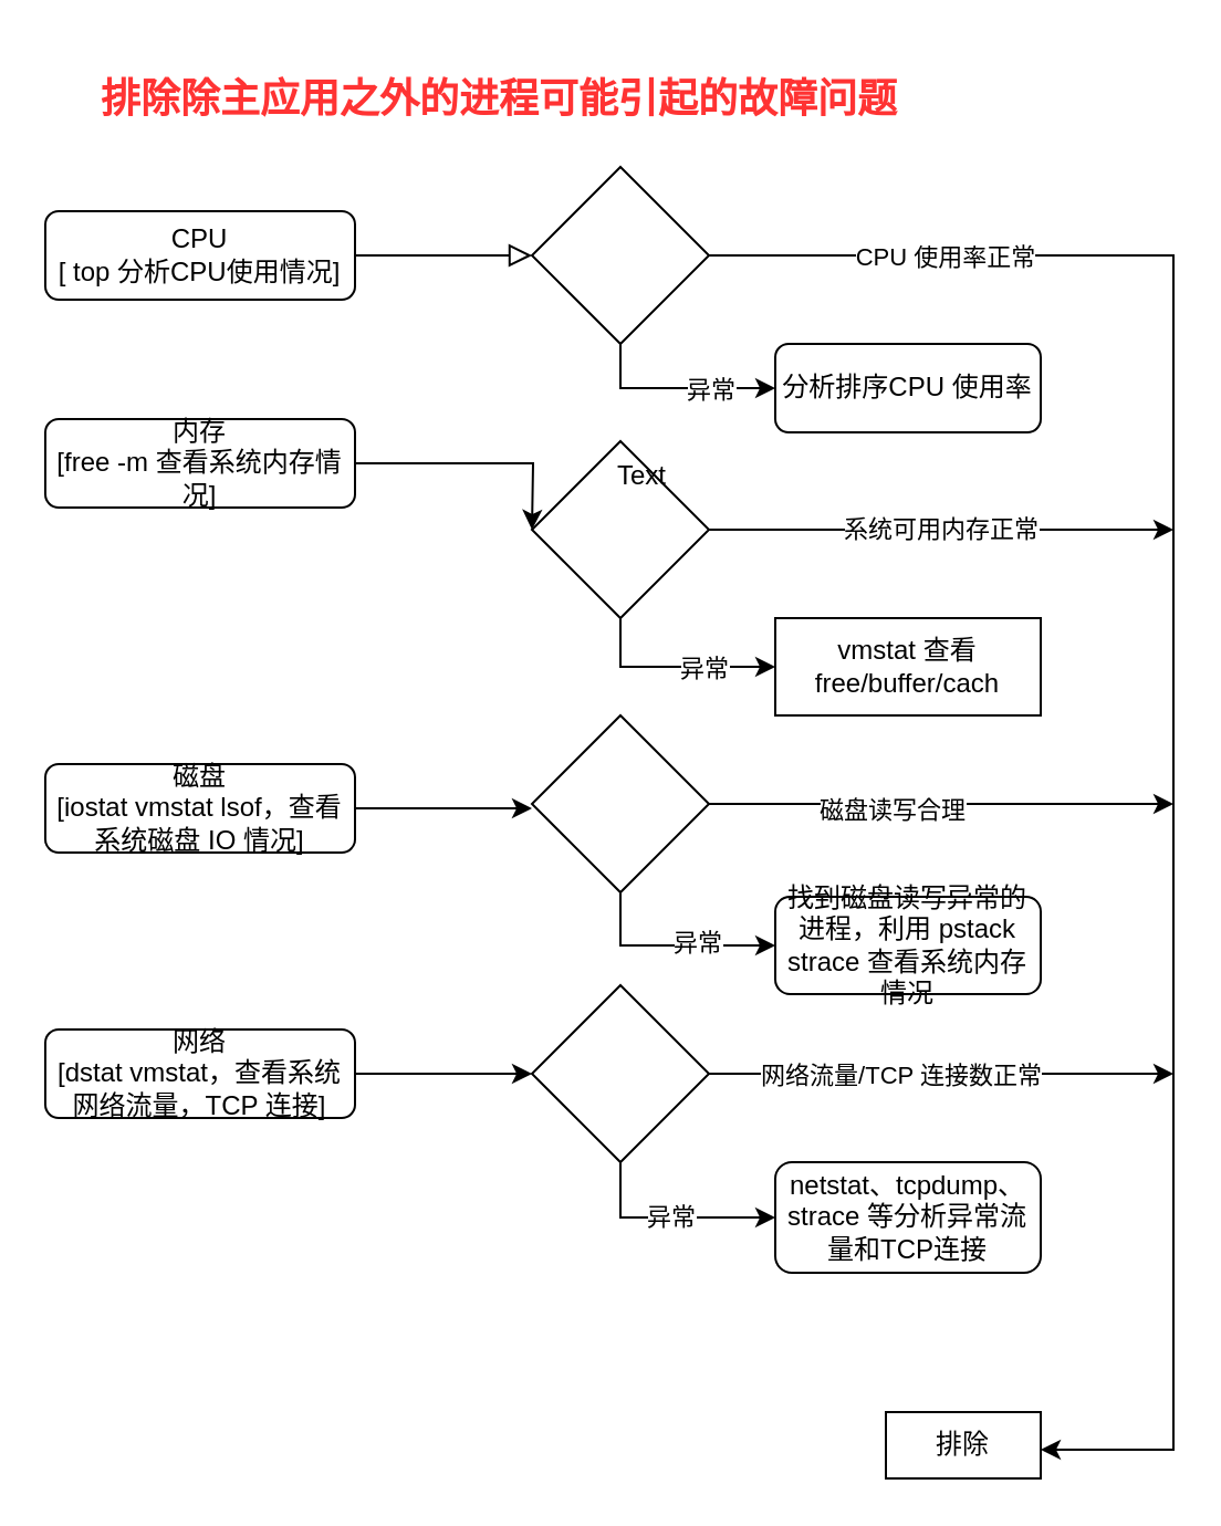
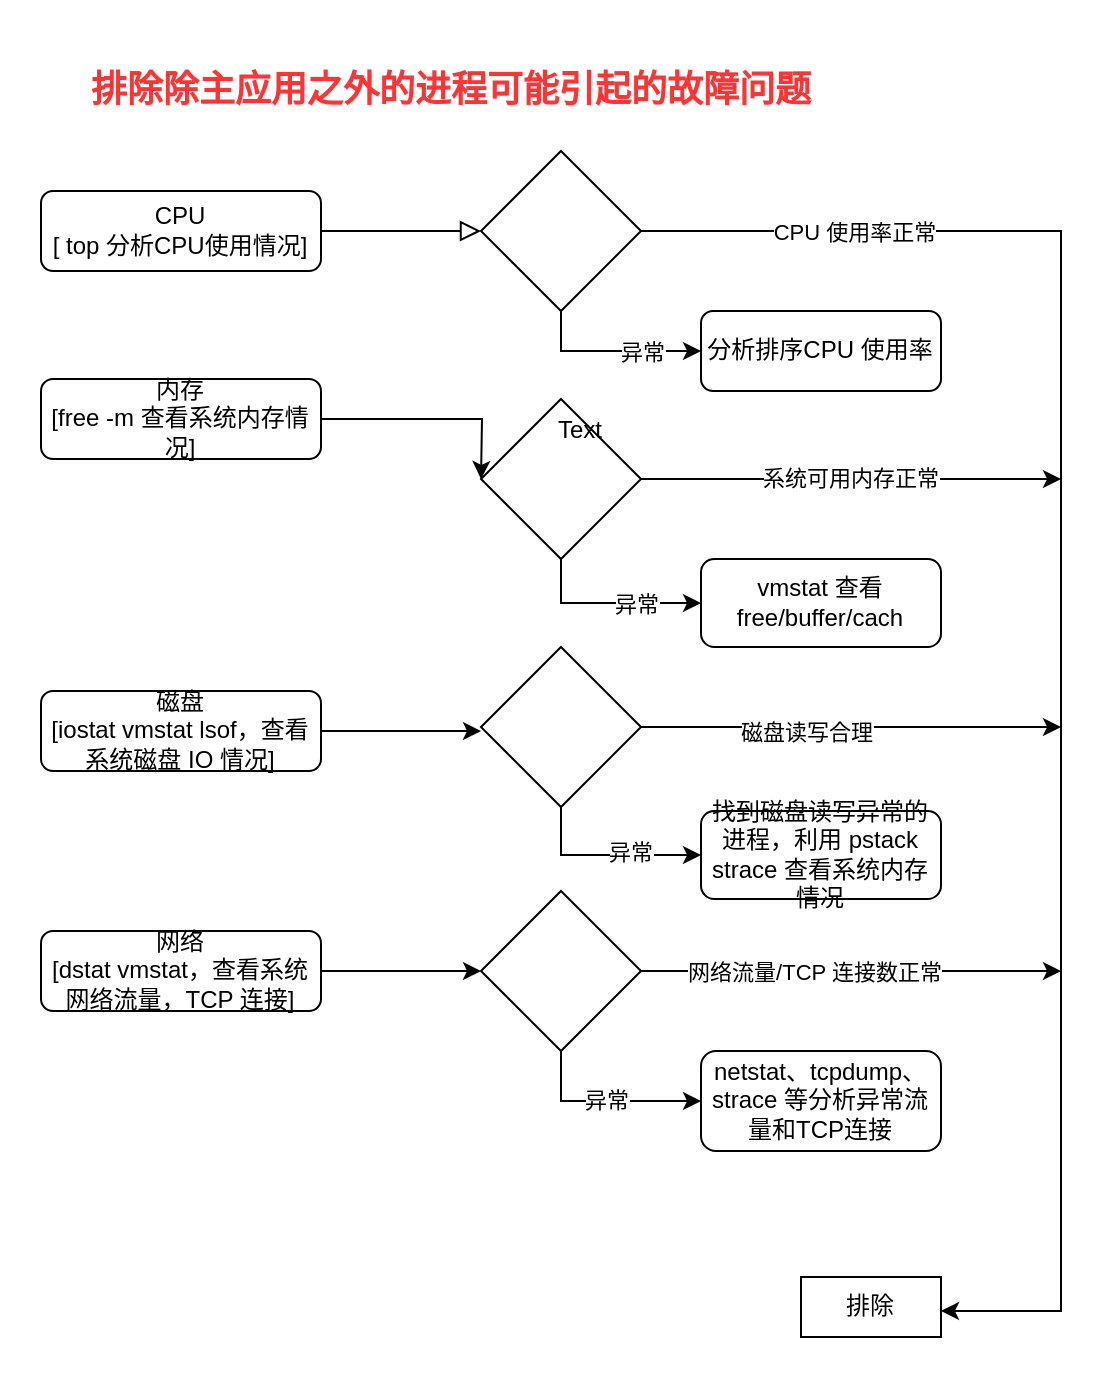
  <mxCell id="0" />
  <mxCell id="1" parent="0" />
  <mxCell id="2" value="" style="rounded=0;html=1;jettySize=auto;orthogonalLoop=1;fontSize=11;endArrow=block;endFill=0;endSize=8;strokeWidth=1;shadow=0;labelBackgroundColor=none;edgeStyle=orthogonalEdgeStyle;" parent="1" source="3" target="8" edge="1"><mxGeometry relative="1" as="geometry" /></mxCell>
  <mxCell id="3" value="CPU&lt;br&gt;[ top 分析CPU使用情况]" style="rounded=1;whiteSpace=wrap;html=1;fontSize=12;glass=0;strokeWidth=1;shadow=0;" parent="1" vertex="1"><mxGeometry x="20" y="95" width="140" height="40" as="geometry" /></mxCell>
  <mxCell id="4" value="" style="edgeStyle=orthogonalEdgeStyle;rounded=0;orthogonalLoop=1;jettySize=auto;html=1;" parent="1" source="8" edge="1"><mxGeometry relative="1" as="geometry"><mxPoint x="470" y="655" as="targetPoint" /><Array as="points"><mxPoint x="530" y="115" /><mxPoint x="530" y="655" /></Array></mxGeometry></mxCell>
  <mxCell id="5" value="CPU 使用率正常" style="edgeLabel;html=1;align=center;verticalAlign=middle;resizable=0;points=[];" parent="4" vertex="1" connectable="0"><mxGeometry x="-0.839" relative="1" as="geometry"><mxPoint x="41" as="offset" /></mxGeometry></mxCell>
  <mxCell id="6" style="edgeStyle=orthogonalEdgeStyle;rounded=0;orthogonalLoop=1;jettySize=auto;html=1;exitX=0.5;exitY=1;exitDx=0;exitDy=0;" parent="1" source="8" target="9" edge="1"><mxGeometry relative="1" as="geometry" /></mxCell>
  <mxCell id="7" value="异常" style="edgeLabel;html=1;align=center;verticalAlign=middle;resizable=0;points=[];" parent="6" vertex="1" connectable="0"><mxGeometry x="-0.556" y="13" relative="1" as="geometry"><mxPoint x="40" y="13" as="offset" /></mxGeometry></mxCell>
  <mxCell id="8" value="" style="rhombus;whiteSpace=wrap;html=1;shadow=0;fontFamily=Helvetica;fontSize=12;align=center;strokeWidth=1;spacing=6;spacingTop=-4;" parent="1" vertex="1"><mxGeometry x="240" y="75" width="80" height="80" as="geometry" /></mxCell>
  <mxCell id="9" value="分析排序CPU 使用率" style="rounded=1;whiteSpace=wrap;html=1;fontSize=12;glass=0;strokeWidth=1;shadow=0;" parent="1" vertex="1"><mxGeometry x="350" y="155" width="120" height="40" as="geometry" /></mxCell>
  <mxCell id="10" value="" style="edgeStyle=orthogonalEdgeStyle;rounded=0;orthogonalLoop=1;jettySize=auto;html=1;" parent="1" source="11" edge="1"><mxGeometry relative="1" as="geometry"><mxPoint x="240" y="239" as="targetPoint" /></mxGeometry></mxCell>
  <mxCell id="11" value="内存&lt;br&gt;[free -m 查看系统内存情况]" style="rounded=1;whiteSpace=wrap;html=1;fontSize=12;glass=0;strokeWidth=1;shadow=0;" parent="1" vertex="1"><mxGeometry x="20" y="189" width="140" height="40" as="geometry" /></mxCell>
  <mxCell id="12" value="系统可用内存正常" style="edgeStyle=orthogonalEdgeStyle;rounded=0;orthogonalLoop=1;jettySize=auto;html=1;exitX=1;exitY=0.5;exitDx=0;exitDy=0;" parent="1" source="15" edge="1"><mxGeometry relative="1" as="geometry"><mxPoint x="530" y="239" as="targetPoint" /></mxGeometry></mxCell>
  <mxCell id="13" style="edgeStyle=orthogonalEdgeStyle;rounded=0;orthogonalLoop=1;jettySize=auto;html=1;exitX=0.5;exitY=1;exitDx=0;exitDy=0;entryX=0;entryY=0.5;entryDx=0;entryDy=0;" parent="1" source="15" target="16" edge="1"><mxGeometry relative="1" as="geometry" /></mxCell>
  <mxCell id="14" value="异常" style="edgeLabel;html=1;align=center;verticalAlign=middle;resizable=0;points=[];" parent="13" vertex="1" connectable="0"><mxGeometry x="0.13" relative="1" as="geometry"><mxPoint x="7" as="offset" /></mxGeometry></mxCell>
  <mxCell id="15" value="" style="rhombus;whiteSpace=wrap;html=1;" parent="1" vertex="1"><mxGeometry x="240" y="199" width="80" height="80" as="geometry" /></mxCell>
- <mxCell id="16" value="vmstat 查看&lt;br&gt;free/buffer/cach" style="whiteSpace=wrap;html=1;rounded=0;" parent="1" vertex="1"><mxGeometry x="350" y="279" width="120" height="44" as="geometry" /></mxCell>
+ <mxCell id="16" value="vmstat 查看&lt;br&gt;free/buffer/cach" style="rounded=1;whiteSpace=wrap;html=1;" parent="1" vertex="1"><mxGeometry x="350" y="279" width="120" height="44" as="geometry" /></mxCell>
  <mxCell id="17" style="edgeStyle=orthogonalEdgeStyle;rounded=0;orthogonalLoop=1;jettySize=auto;html=1;exitX=0.5;exitY=1;exitDx=0;exitDy=0;" parent="1" source="16" target="16" edge="1"><mxGeometry relative="1" as="geometry" /></mxCell>
  <mxCell id="18" value="" style="edgeStyle=orthogonalEdgeStyle;rounded=0;orthogonalLoop=1;jettySize=auto;html=1;" parent="1" source="19" edge="1"><mxGeometry relative="1" as="geometry"><mxPoint x="240" y="365" as="targetPoint" /></mxGeometry></mxCell>
  <mxCell id="19" value="磁盘&lt;br&gt;[iostat vmstat lsof，查看系统磁盘 IO 情况]" style="rounded=1;whiteSpace=wrap;html=1;fontSize=12;glass=0;strokeWidth=1;shadow=0;" parent="1" vertex="1"><mxGeometry x="20" y="345" width="140" height="40" as="geometry" /></mxCell>
  <mxCell id="20" style="edgeStyle=orthogonalEdgeStyle;rounded=0;orthogonalLoop=1;jettySize=auto;html=1;exitX=1;exitY=0.5;exitDx=0;exitDy=0;" parent="1" source="22" edge="1"><mxGeometry relative="1" as="geometry"><mxPoint x="530" y="363" as="targetPoint" /></mxGeometry></mxCell>
  <mxCell id="21" value="磁盘读写合理" style="edgeLabel;html=1;align=center;verticalAlign=middle;resizable=0;points=[];" parent="20" vertex="1" connectable="0"><mxGeometry x="-0.219" y="-2" relative="1" as="geometry"><mxPoint as="offset" /></mxGeometry></mxCell>
  <mxCell id="22" value="" style="rhombus;whiteSpace=wrap;html=1;" parent="1" vertex="1"><mxGeometry x="240" y="323" width="80" height="80" as="geometry" /></mxCell>
  <mxCell id="23" style="edgeStyle=orthogonalEdgeStyle;rounded=0;orthogonalLoop=1;jettySize=auto;html=1;exitX=0.5;exitY=1;exitDx=0;exitDy=0;entryX=0;entryY=0.5;entryDx=0;entryDy=0;" parent="1" source="22" target="25" edge="1"><mxGeometry relative="1" as="geometry"><mxPoint x="280" y="405" as="sourcePoint" /></mxGeometry></mxCell>
  <mxCell id="24" value="异常" style="edgeLabel;html=1;align=center;verticalAlign=middle;resizable=0;points=[];" parent="23" vertex="1" connectable="0"><mxGeometry x="0.13" relative="1" as="geometry"><mxPoint x="5" y="-2" as="offset" /></mxGeometry></mxCell>
  <mxCell id="25" value="找到磁盘读写异常的进程，利用 pstack strace 查看系统内存情况" style="rounded=1;whiteSpace=wrap;html=1;" parent="1" vertex="1"><mxGeometry x="350" y="405" width="120" height="44" as="geometry" /></mxCell>
  <mxCell id="26" style="edgeStyle=orthogonalEdgeStyle;rounded=0;orthogonalLoop=1;jettySize=auto;html=1;exitX=0.5;exitY=1;exitDx=0;exitDy=0;" parent="1" source="25" target="25" edge="1"><mxGeometry relative="1" as="geometry" /></mxCell>
  <mxCell id="27" value="" style="edgeStyle=orthogonalEdgeStyle;rounded=0;orthogonalLoop=1;jettySize=auto;html=1;" parent="1" source="28" edge="1"><mxGeometry relative="1" as="geometry"><mxPoint x="240" y="485" as="targetPoint" /></mxGeometry></mxCell>
  <mxCell id="28" value="网络&lt;br&gt;[dstat vmstat，查看系统网络流量，TCP 连接]" style="rounded=1;whiteSpace=wrap;html=1;fontSize=12;glass=0;strokeWidth=1;shadow=0;" parent="1" vertex="1"><mxGeometry x="20" y="465" width="140" height="40" as="geometry" /></mxCell>
  <mxCell id="29" style="edgeStyle=orthogonalEdgeStyle;rounded=0;orthogonalLoop=1;jettySize=auto;html=1;exitX=1;exitY=0.5;exitDx=0;exitDy=0;" parent="1" source="32" edge="1"><mxGeometry relative="1" as="geometry"><mxPoint x="530" y="485" as="targetPoint" /></mxGeometry></mxCell>
  <mxCell id="30" value="网络流量/TCP 连接数正常" style="edgeLabel;html=1;align=center;verticalAlign=middle;resizable=0;points=[];" parent="29" vertex="1" connectable="0"><mxGeometry x="-0.245" y="-3" relative="1" as="geometry"><mxPoint x="7" y="-3" as="offset" /></mxGeometry></mxCell>
  <mxCell id="31" value="异常" style="edgeStyle=orthogonalEdgeStyle;rounded=0;orthogonalLoop=1;jettySize=auto;html=1;exitX=0.5;exitY=1;exitDx=0;exitDy=0;entryX=0;entryY=0.5;entryDx=0;entryDy=0;" parent="1" source="32" target="33" edge="1"><mxGeometry relative="1" as="geometry" /></mxCell>
  <mxCell id="32" value="" style="rhombus;whiteSpace=wrap;html=1;" parent="1" vertex="1"><mxGeometry x="240" y="445" width="80" height="80" as="geometry" /></mxCell>
  <mxCell id="33" value="netstat、tcpdump、strace 等分析异常流量和TCP连接" style="rounded=1;whiteSpace=wrap;html=1;" parent="1" vertex="1"><mxGeometry x="350" y="525" width="120" height="50" as="geometry" /></mxCell>
  <mxCell id="34" value="排除" style="rounded=0;whiteSpace=wrap;html=1;" parent="1" vertex="1"><mxGeometry x="400" y="638" width="70" height="30" as="geometry" /></mxCell>
  <mxCell id="35" value="Text" style="text;html=1;strokeColor=none;fillColor=none;align=center;verticalAlign=middle;whiteSpace=wrap;rounded=0;" parent="1" vertex="1"><mxGeometry x="270" y="205" width="40" height="20" as="geometry" /></mxCell>
  <mxCell id="36" value="&lt;h2&gt;排除除主应用之外的进程可能引起的故障问题&lt;/h2&gt;" style="text;html=1;align=center;verticalAlign=middle;resizable=0;points=[];autosize=1;fontColor=#FF3333;" parent="1" vertex="1"><mxGeometry x="35" y="20" width="380" height="50" as="geometry" /></mxCell>
